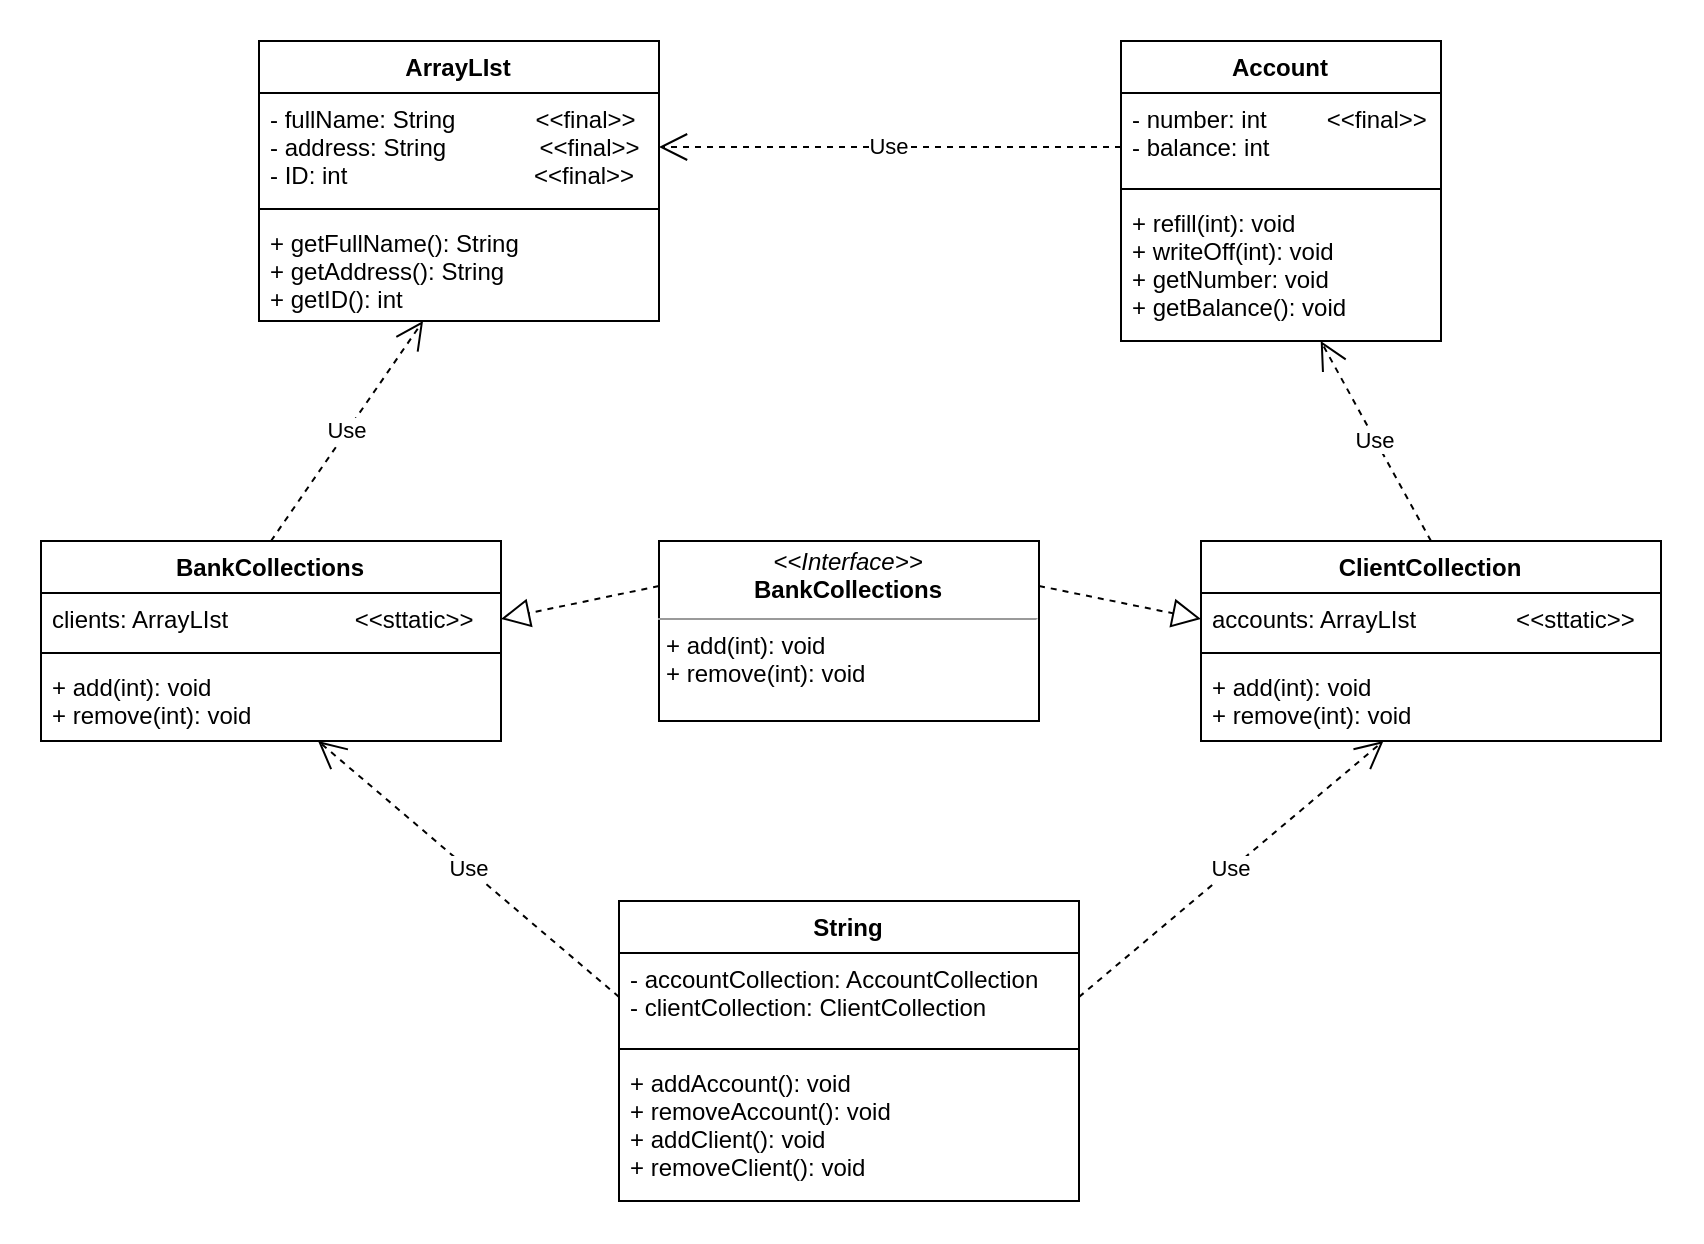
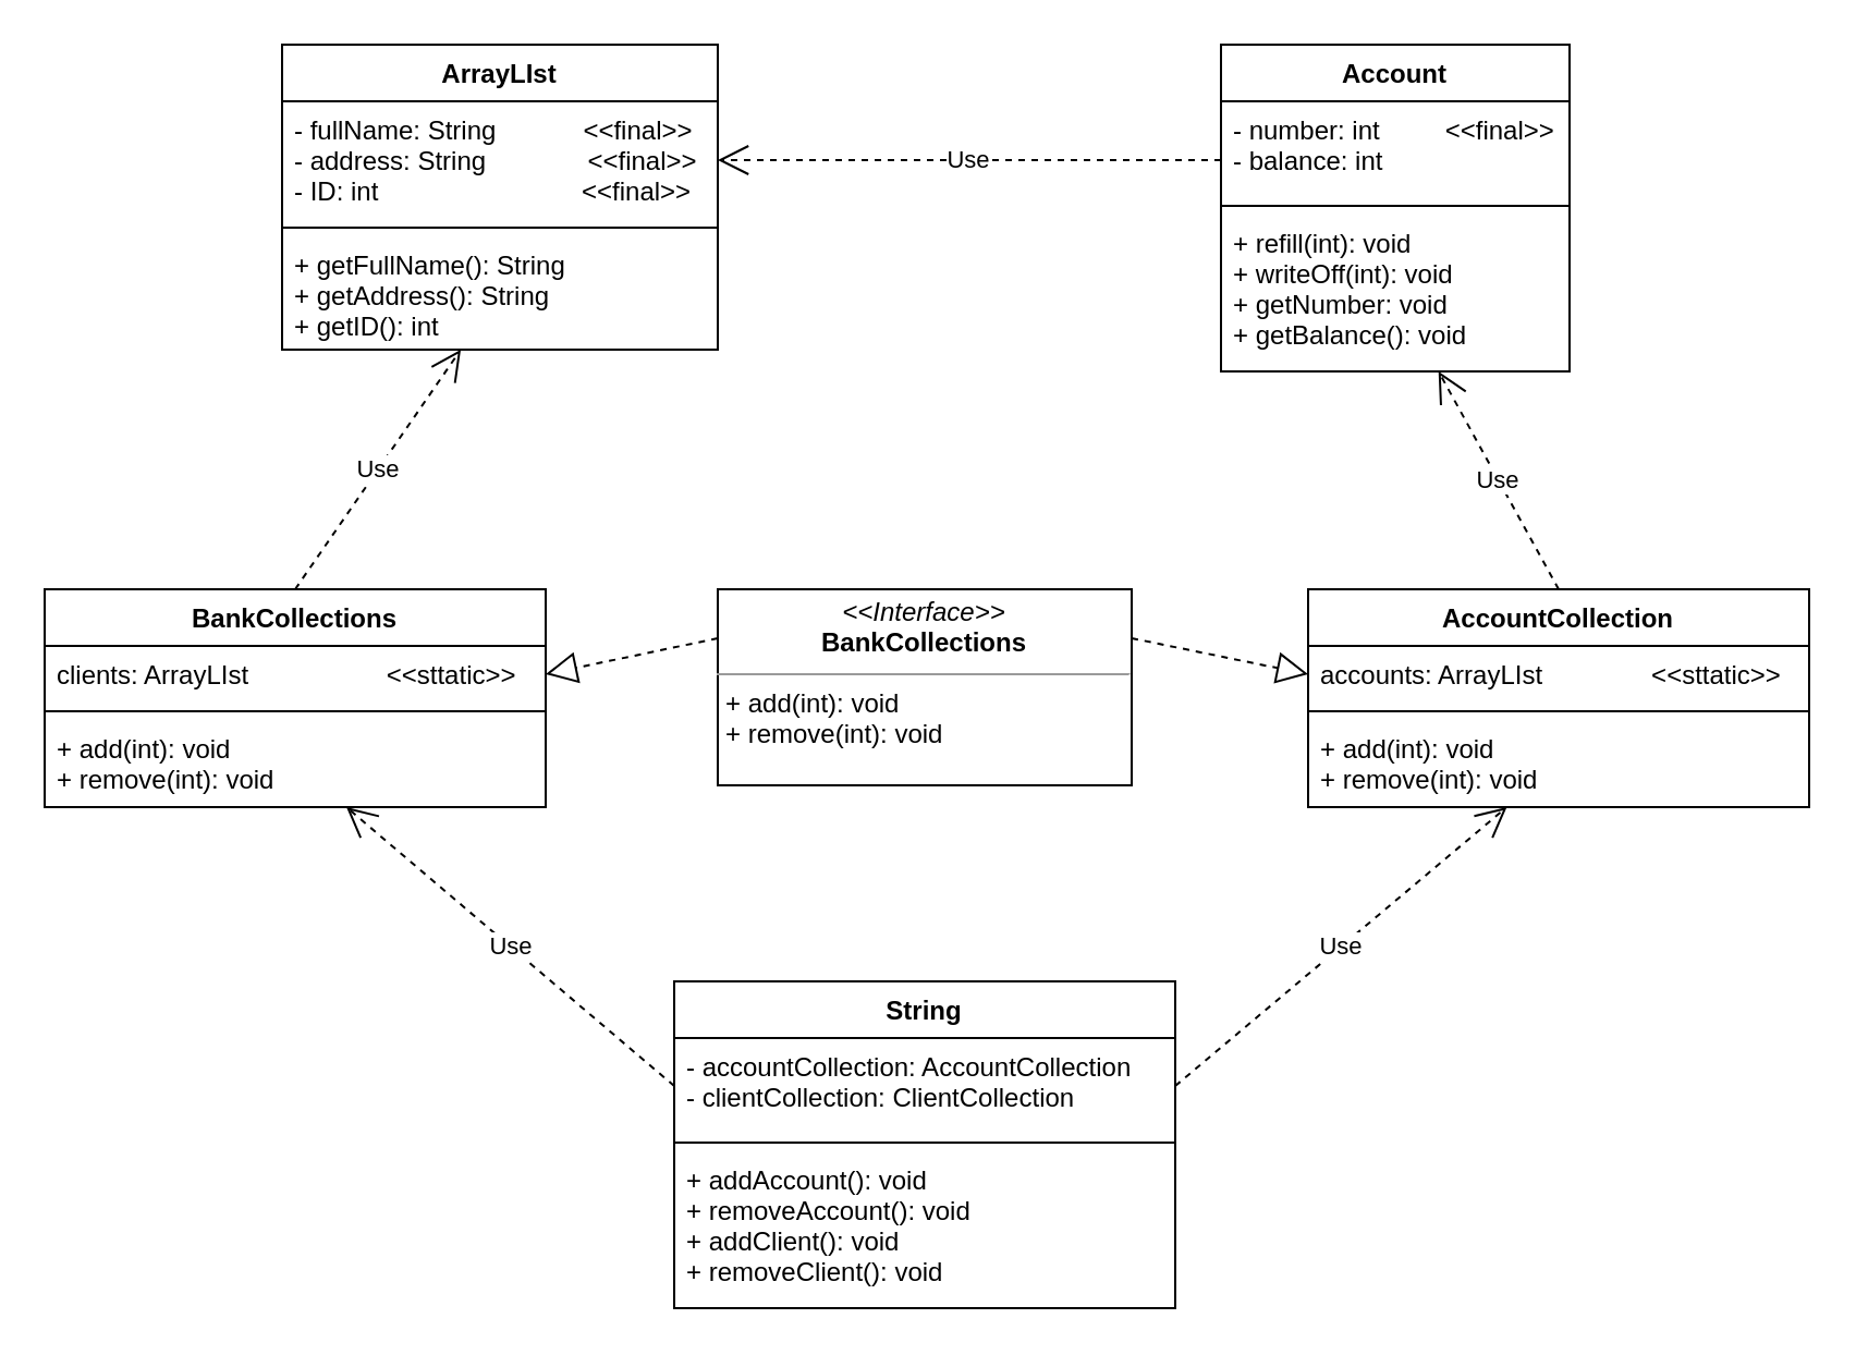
  <mxCell id="0" />
  <mxCell id="1" parent="0" />
  <mxCell id="2" value="ArrayLIst" style="swimlane;fontStyle=1;align=center;verticalAlign=top;childLayout=stackLayout;horizontal=1;startSize=26;horizontalStack=0;resizeParent=1;resizeParentMax=0;resizeLast=0;collapsible=1;marginBottom=0;" vertex="1" parent="1"><mxGeometry x="129" y="20" width="200" height="140" as="geometry" /></mxCell>
  <mxCell id="3" value="- fullName: String            &lt;&lt;final&gt;&gt;&#10;- address: String              &lt;&lt;final&gt;&gt;&#10;- ID: int                            &lt;&lt;final&gt;&gt;" style="text;strokeColor=none;fillColor=none;align=left;verticalAlign=top;spacingLeft=4;spacingRight=4;overflow=hidden;rotatable=0;points=[[0,0.5],[1,0.5]];portConstraint=eastwest;" vertex="1" parent="2"><mxGeometry y="26" width="200" height="54" as="geometry" /></mxCell>
  <mxCell id="4" value="" style="line;strokeWidth=1;fillColor=none;align=left;verticalAlign=middle;spacingTop=-1;spacingLeft=3;spacingRight=3;rotatable=0;labelPosition=right;points=[];portConstraint=eastwest;" vertex="1" parent="2"><mxGeometry y="80" width="200" height="8" as="geometry" /></mxCell>
  <mxCell id="5" value="+ getFullName(): String&#10;+ getAddress(): String&#10;+ getID(): int" style="text;strokeColor=none;fillColor=none;align=left;verticalAlign=top;spacingLeft=4;spacingRight=4;overflow=hidden;rotatable=0;points=[[0,0.5],[1,0.5]];portConstraint=eastwest;" vertex="1" parent="2"><mxGeometry y="88" width="200" height="52" as="geometry" /></mxCell>
  <mxCell id="6" value="Account" style="swimlane;fontStyle=1;align=center;verticalAlign=top;childLayout=stackLayout;horizontal=1;startSize=26;horizontalStack=0;resizeParent=1;resizeParentMax=0;resizeLast=0;collapsible=1;marginBottom=0;" vertex="1" parent="1"><mxGeometry x="560" y="20" width="160" height="150" as="geometry" /></mxCell>
  <mxCell id="7" value="- number: int         &lt;&lt;final&gt;&gt;&#10;- balance: int" style="text;strokeColor=none;fillColor=none;align=left;verticalAlign=top;spacingLeft=4;spacingRight=4;overflow=hidden;rotatable=0;points=[[0,0.5],[1,0.5]];portConstraint=eastwest;" vertex="1" parent="6"><mxGeometry y="26" width="160" height="44" as="geometry" /></mxCell>
  <mxCell id="8" value="" style="line;strokeWidth=1;fillColor=none;align=left;verticalAlign=middle;spacingTop=-1;spacingLeft=3;spacingRight=3;rotatable=0;labelPosition=right;points=[];portConstraint=eastwest;" vertex="1" parent="6"><mxGeometry y="70" width="160" height="8" as="geometry" /></mxCell>
  <mxCell id="9" value="+ refill(int): void&#10;+ writeOff(int): void&#10;+ getNumber: void&#10;+ getBalance(): void&#10;" style="text;strokeColor=none;fillColor=none;align=left;verticalAlign=top;spacingLeft=4;spacingRight=4;overflow=hidden;rotatable=0;points=[[0,0.5],[1,0.5]];portConstraint=eastwest;" vertex="1" parent="6"><mxGeometry y="78" width="160" height="72" as="geometry" /></mxCell>
- <mxCell id="10" value="ClientCollection" style="swimlane;fontStyle=1;align=center;verticalAlign=top;childLayout=stackLayout;horizontal=1;startSize=26;horizontalStack=0;resizeParent=1;resizeParentMax=0;resizeLast=0;collapsible=1;marginBottom=0;" vertex="1" parent="1"><mxGeometry x="600" y="270" width="230" height="100" as="geometry" /></mxCell>
+ <mxCell id="10" value="AccountCollection" style="swimlane;fontStyle=1;align=center;verticalAlign=top;childLayout=stackLayout;horizontal=1;startSize=26;horizontalStack=0;resizeParent=1;resizeParentMax=0;resizeLast=0;collapsible=1;marginBottom=0;" vertex="1" parent="1"><mxGeometry x="600" y="270" width="230" height="100" as="geometry" /></mxCell>
  <mxCell id="11" value="accounts: ArrayLIst               &lt;&lt;sttatic&gt;&gt;" style="text;strokeColor=none;fillColor=none;align=left;verticalAlign=top;spacingLeft=4;spacingRight=4;overflow=hidden;rotatable=0;points=[[0,0.5],[1,0.5]];portConstraint=eastwest;" vertex="1" parent="10"><mxGeometry y="26" width="230" height="26" as="geometry" /></mxCell>
  <mxCell id="12" value="" style="line;strokeWidth=1;fillColor=none;align=left;verticalAlign=middle;spacingTop=-1;spacingLeft=3;spacingRight=3;rotatable=0;labelPosition=right;points=[];portConstraint=eastwest;" vertex="1" parent="10"><mxGeometry y="52" width="230" height="8" as="geometry" /></mxCell>
  <mxCell id="13" value="+ add(int): void&#10;+ remove(int): void " style="text;strokeColor=none;fillColor=none;align=left;verticalAlign=top;spacingLeft=4;spacingRight=4;overflow=hidden;rotatable=0;points=[[0,0.5],[1,0.5]];portConstraint=eastwest;" vertex="1" parent="10"><mxGeometry y="60" width="230" height="40" as="geometry" /></mxCell>
  <mxCell id="14" value="BankCollections" style="swimlane;fontStyle=1;align=center;verticalAlign=top;childLayout=stackLayout;horizontal=1;startSize=26;horizontalStack=0;resizeParent=1;resizeParentMax=0;resizeLast=0;collapsible=1;marginBottom=0;" vertex="1" parent="1"><mxGeometry x="20" y="270" width="230" height="100" as="geometry" /></mxCell>
  <mxCell id="15" value="clients: ArrayLIst                   &lt;&lt;sttatic&gt;&gt;" style="text;strokeColor=none;fillColor=none;align=left;verticalAlign=top;spacingLeft=4;spacingRight=4;overflow=hidden;rotatable=0;points=[[0,0.5],[1,0.5]];portConstraint=eastwest;" vertex="1" parent="14"><mxGeometry y="26" width="230" height="26" as="geometry" /></mxCell>
  <mxCell id="16" value="" style="line;strokeWidth=1;fillColor=none;align=left;verticalAlign=middle;spacingTop=-1;spacingLeft=3;spacingRight=3;rotatable=0;labelPosition=right;points=[];portConstraint=eastwest;" vertex="1" parent="14"><mxGeometry y="52" width="230" height="8" as="geometry" /></mxCell>
  <mxCell id="17" value="+ add(int): void&#10;+ remove(int): void " style="text;strokeColor=none;fillColor=none;align=left;verticalAlign=top;spacingLeft=4;spacingRight=4;overflow=hidden;rotatable=0;points=[[0,0.5],[1,0.5]];portConstraint=eastwest;" vertex="1" parent="14"><mxGeometry y="60" width="230" height="40" as="geometry" /></mxCell>
  <mxCell id="18" value="&lt;p style=&quot;margin: 0px ; margin-top: 4px ; text-align: center&quot;&gt;&lt;i&gt;&amp;lt;&amp;lt;Interface&amp;gt;&amp;gt;&lt;/i&gt;&lt;br&gt;&lt;b&gt;BankCollections&lt;/b&gt;&lt;/p&gt;&lt;hr size=&quot;1&quot;&gt;&lt;p style=&quot;margin: 0px ; margin-left: 4px&quot;&gt;+ add(int): void&lt;br style=&quot;padding: 0px ; margin: 0px&quot;&gt;+ remove(int): void&amp;nbsp;&lt;br&gt;&lt;/p&gt;" style="verticalAlign=top;align=left;overflow=fill;fontSize=12;fontFamily=Helvetica;html=1;" vertex="1" parent="1"><mxGeometry x="329" y="270" width="190" height="90" as="geometry" /></mxCell>
  <mxCell id="19" value="String" style="swimlane;fontStyle=1;align=center;verticalAlign=top;childLayout=stackLayout;horizontal=1;startSize=26;horizontalStack=0;resizeParent=1;resizeParentMax=0;resizeLast=0;collapsible=1;marginBottom=0;" vertex="1" parent="1"><mxGeometry x="309" y="450" width="230" height="150" as="geometry" /></mxCell>
  <mxCell id="20" value="- accountCollection: AccountCollection&#10;- clientCollection: ClientCollection" style="text;strokeColor=none;fillColor=none;align=left;verticalAlign=top;spacingLeft=4;spacingRight=4;overflow=hidden;rotatable=0;points=[[0,0.5],[1,0.5]];portConstraint=eastwest;" vertex="1" parent="19"><mxGeometry y="26" width="230" height="44" as="geometry" /></mxCell>
  <mxCell id="21" value="" style="line;strokeWidth=1;fillColor=none;align=left;verticalAlign=middle;spacingTop=-1;spacingLeft=3;spacingRight=3;rotatable=0;labelPosition=right;points=[];portConstraint=eastwest;" vertex="1" parent="19"><mxGeometry y="70" width="230" height="8" as="geometry" /></mxCell>
  <mxCell id="22" value="+ addAccount(): void&#10;+ removeAccount(): void&#10;+ addClient(): void&#10;+ removeClient(): void" style="text;strokeColor=none;fillColor=none;align=left;verticalAlign=top;spacingLeft=4;spacingRight=4;overflow=hidden;rotatable=0;points=[[0,0.5],[1,0.5]];portConstraint=eastwest;" vertex="1" parent="19"><mxGeometry y="78" width="230" height="72" as="geometry" /></mxCell>
  <mxCell id="23" value="Use" style="endArrow=open;endSize=12;dashed=1;html=1;exitX=0.5;exitY=0;exitDx=0;exitDy=0;" edge="1" parent="1" source="14" target="5"><mxGeometry width="160" relative="1" as="geometry"><mxPoint x="90" y="210" as="sourcePoint" /><mxPoint x="230" y="190" as="targetPoint" /></mxGeometry></mxCell>
  <mxCell id="24" value="Use" style="endArrow=open;endSize=12;dashed=1;html=1;exitX=0.5;exitY=0;exitDx=0;exitDy=0;" edge="1" parent="1" source="10" target="9"><mxGeometry width="160" relative="1" as="geometry"><mxPoint x="600" y="210" as="sourcePoint" /><mxPoint x="760" y="210" as="targetPoint" /></mxGeometry></mxCell>
  <mxCell id="25" value="Use" style="endArrow=open;endSize=12;dashed=1;html=1;entryX=1;entryY=0.5;entryDx=0;entryDy=0;" edge="1" parent="1" target="3"><mxGeometry width="160" relative="1" as="geometry"><mxPoint x="560" y="73" as="sourcePoint" /><mxPoint x="530" y="100" as="targetPoint" /></mxGeometry></mxCell>
  <mxCell id="26" value="Use" style="endArrow=open;endSize=12;dashed=1;html=1;exitX=0;exitY=0.5;exitDx=0;exitDy=0;" edge="1" parent="1" source="20" target="17"><mxGeometry width="160" relative="1" as="geometry"><mxPoint x="80" y="490" as="sourcePoint" /><mxPoint x="240" y="490" as="targetPoint" /></mxGeometry></mxCell>
  <mxCell id="27" value="Use" style="endArrow=open;endSize=12;dashed=1;html=1;exitX=1;exitY=0.5;exitDx=0;exitDy=0;" edge="1" parent="1" source="20" target="13"><mxGeometry width="160" relative="1" as="geometry"><mxPoint x="590" y="460" as="sourcePoint" /><mxPoint x="750" y="460" as="targetPoint" /></mxGeometry></mxCell>
  <mxCell id="28" value="" style="endArrow=block;dashed=1;endFill=0;endSize=12;html=1;entryX=1;entryY=0.5;entryDx=0;entryDy=0;exitX=0;exitY=0.25;exitDx=0;exitDy=0;" edge="1" parent="1" source="18" target="15"><mxGeometry width="160" relative="1" as="geometry"><mxPoint x="270" y="400" as="sourcePoint" /><mxPoint x="430" y="400" as="targetPoint" /></mxGeometry></mxCell>
  <mxCell id="29" value="" style="endArrow=block;dashed=1;endFill=0;endSize=12;html=1;entryX=0;entryY=0.5;entryDx=0;entryDy=0;exitX=1;exitY=0.25;exitDx=0;exitDy=0;" edge="1" parent="1" source="18" target="11"><mxGeometry width="160" relative="1" as="geometry"><mxPoint x="450" y="330" as="sourcePoint" /><mxPoint x="610" y="330" as="targetPoint" /></mxGeometry></mxCell>
